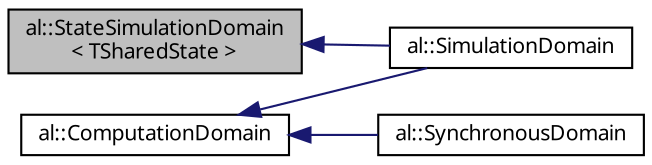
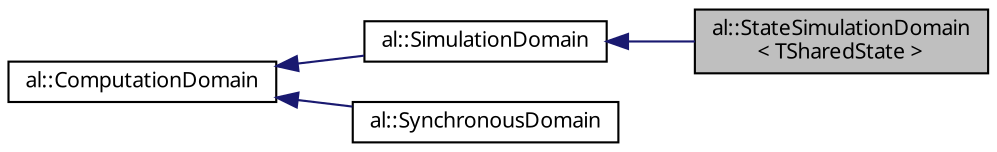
  digraph {
    rankdir=LR
    node [color=black fontname="FreeSans.ttf" fontsize=10 shape=record]
    edge [color=midnightblue dir=back fontname="FreeSans.ttf" fontsize=10 labelfontname="FreeSans.ttf" labelfontsize=10 style=solid]
    n1 [fillcolor=grey75 fontcolor=black height=0.2 label="al::StateSimulationDomain\l\< TSharedState \>" style=filled width=0.4]
    n2 [height=0.2 label="al::SimulationDomain" width=0.4]
    n3 [height=0.2 label="al::SynchronousDomain" width=0.4]
    n4 [height=0.2 label="al::ComputationDomain" width=0.4]
-   n1 -> n2
+   n2 -> n1
    n4 -> n2
    n4 -> n3
  }
